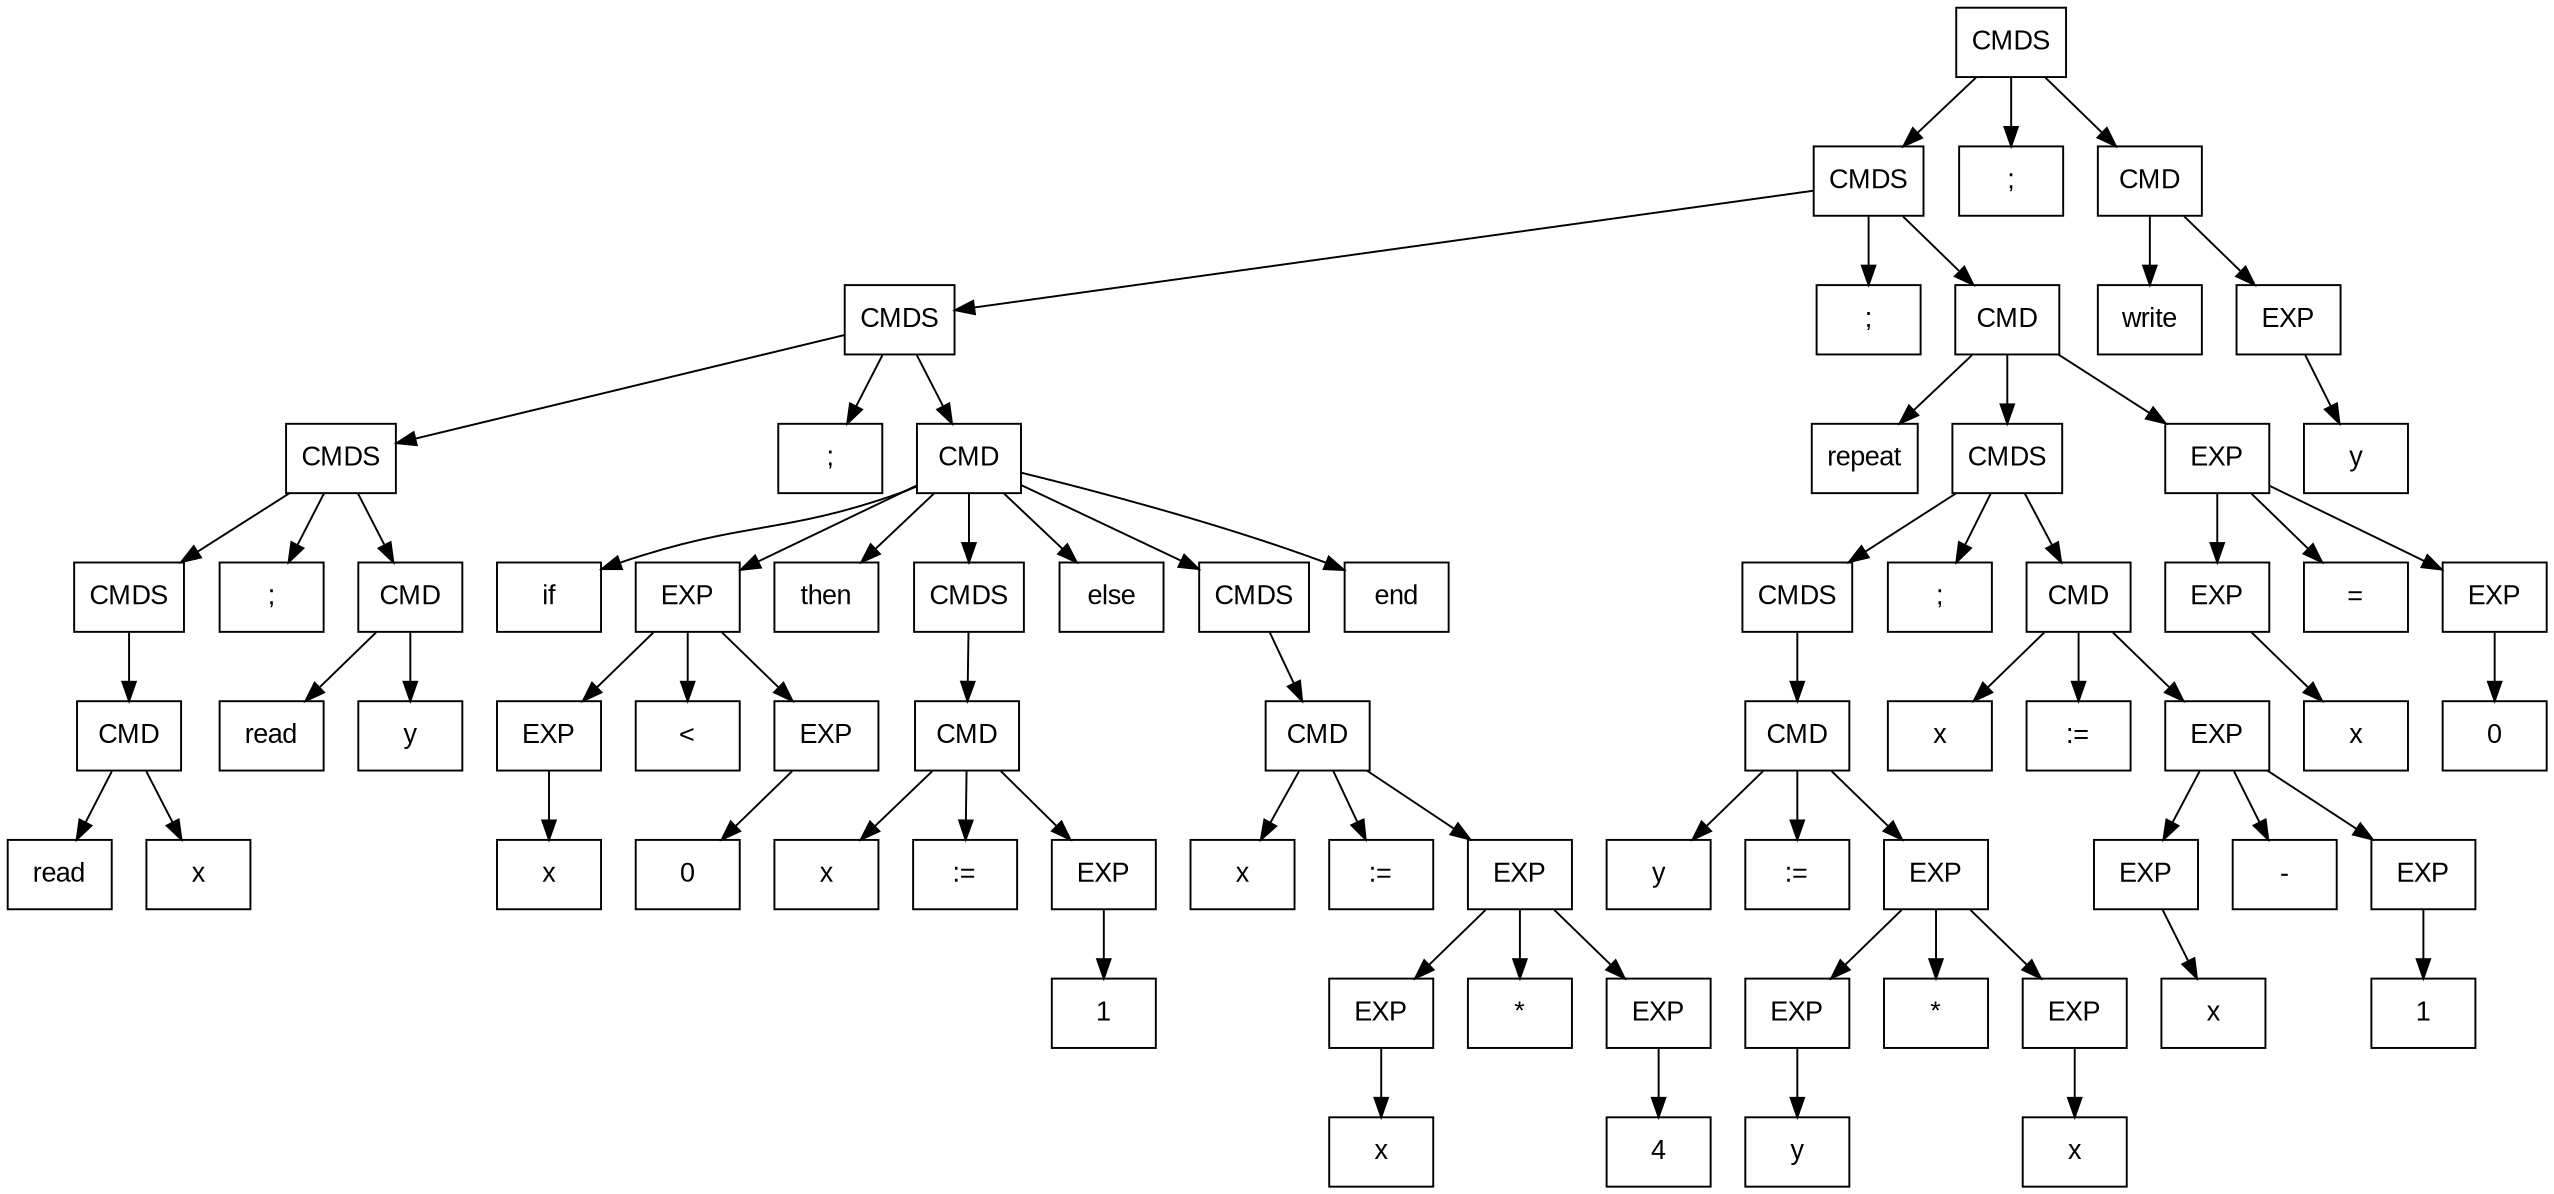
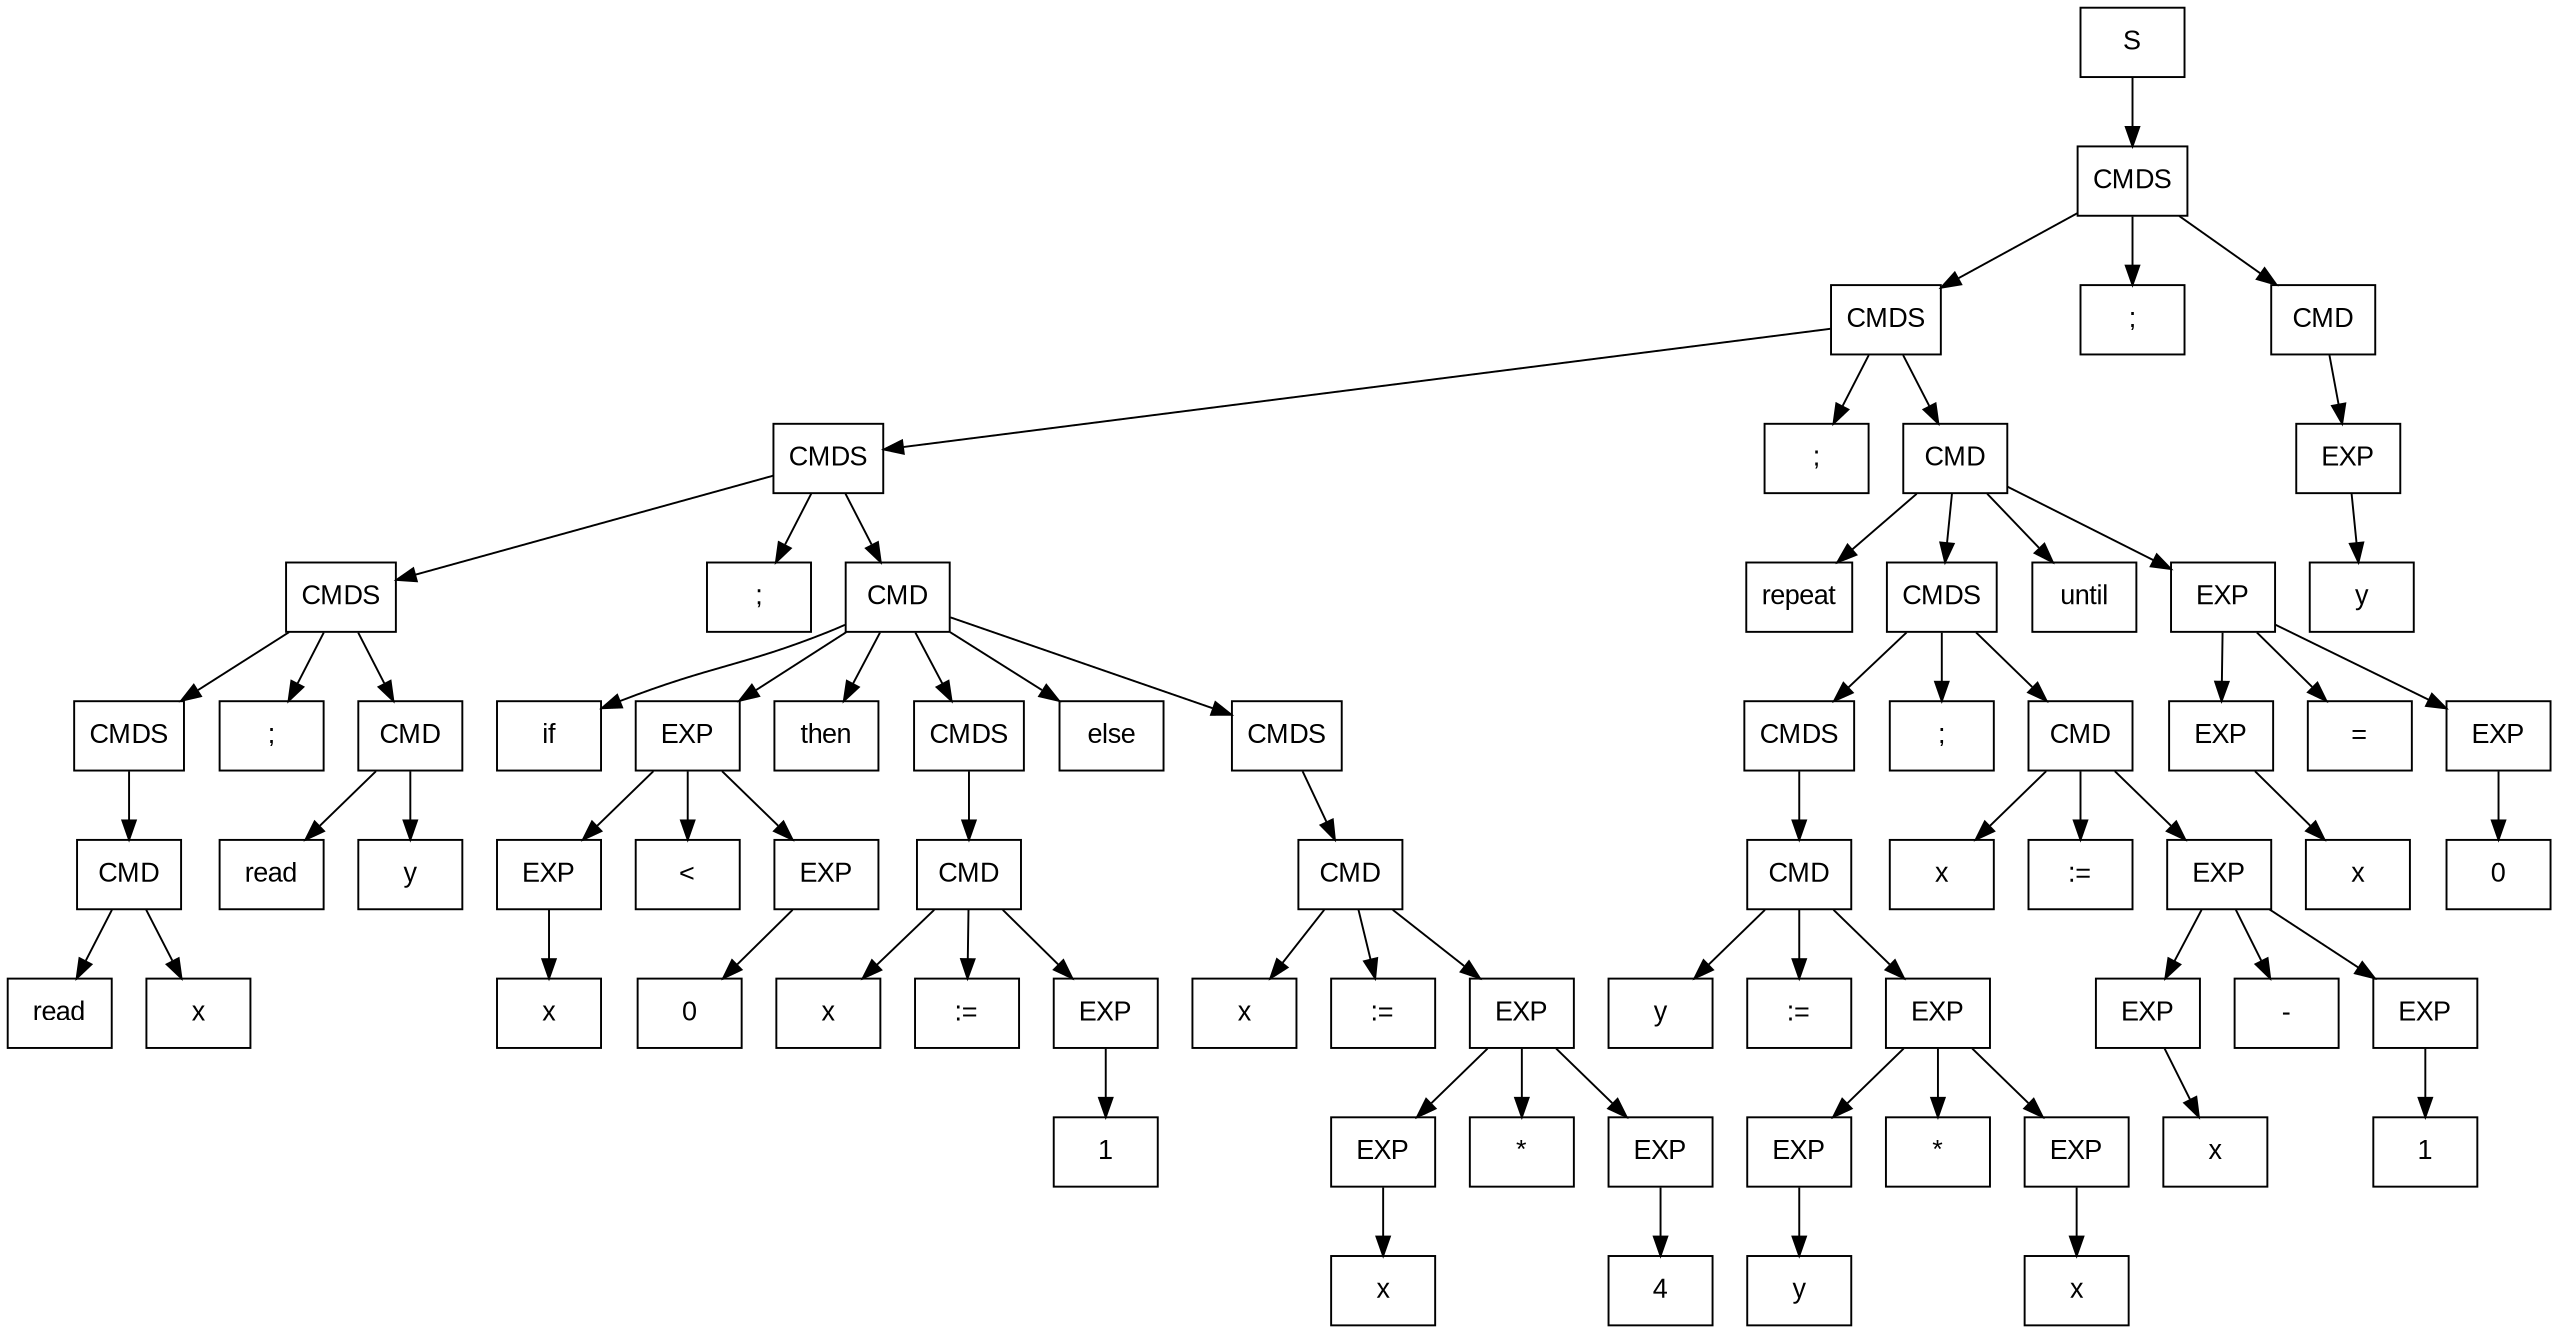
  digraph {
    fontname="Liberation Sans"
    node [fontname="Liberation Sans" shape=box]
    edge [fontname="Liberation Sans"]
+   n1 [label=S]
    n2 [label=CMDS]
    n3 [label=CMDS]
    n4 [label=";"]
    n5 [label=CMD]
    n6 [label=CMDS]
    n7 [label=";"]
    n8 [label=CMD]
-   n9 [label=write]
    n10 [label=EXP]
    n11 [label=CMDS]
    n12 [label=";"]
    n13 [label=CMD]
    n14 [label=repeat]
    n15 [label=CMDS]
+   n16 [label=until]
    n17 [label=EXP]
    n18 [label=CMDS]
    n19 [label=";"]
    n20 [label=CMD]
    n21 [label=if]
    n22 [label=EXP]
    n23 [label=then]
    n24 [label=CMDS]
    n25 [label=else]
    n26 [label=CMDS]
-   n27 [label=end]
    n28 [label=CMD]
    n29 [label=read]
    n30 [label=y]
    n31 [label=read]
    n32 [label=x]
    n33 [label=EXP]
    n34 [label="<"]
    n35 [label=EXP]
    n36 [label=CMD]
    n37 [label=CMD]
    n38 [label=x]
    n39 [label=0]
    n40 [label=x]
    n41 [label=":="]
    n42 [label=EXP]
    n43 [label=1]
    n44 [label=x]
    n45 [label=":="]
    n46 [label=EXP]
    n47 [label=EXP]
    n48 [label="*"]
    n49 [label=EXP]
    n50 [label=x]
    n51 [label=4]
    n52 [label=CMDS]
    n53 [label=";"]
    n54 [label=CMD]
    n55 [label=EXP]
    n56 [label="="]
    n57 [label=EXP]
    n58 [label=CMD]
    n59 [label=x]
    n60 [label=":="]
    n61 [label=EXP]
    n62 [label=y]
    n63 [label=":="]
    n64 [label=EXP]
    n65 [label=EXP]
    n66 [label="*"]
    n67 [label=EXP]
    n68 [label=y]
    n69 [label=x]
    n70 [label=EXP]
    n71 [label="-"]
    n72 [label=EXP]
    n73 [label=x]
    n74 [label=1]
    n75 [label=x]
    n76 [label=0]
    n77 [label=y]
+   n1 -> n2
    n2 -> n3
    n2 -> n4
    n2 -> n5
    n3 -> n6
    n3 -> n7
    n3 -> n8
-   n5 -> n9
    n5 -> n10
    n6 -> n11
    n6 -> n12
    n6 -> n13
    n8 -> n14
    n8 -> n15
+   n8 -> n16
    n8 -> n17
    n10 -> n77
    n11 -> n18
    n11 -> n19
    n11 -> n20
    n13 -> n21
    n13 -> n22
    n13 -> n23
    n13 -> n24
    n13 -> n25
    n13 -> n26
-   n13 -> n27
    n15 -> n52
    n15 -> n53
    n15 -> n54
    n17 -> n55
    n17 -> n56
    n17 -> n57
    n18 -> n28
    n20 -> n29
    n20 -> n30
    n22 -> n33
    n22 -> n34
    n22 -> n35
    n24 -> n36
    n26 -> n37
    n28 -> n31
    n28 -> n32
    n33 -> n38
    n35 -> n39
    n36 -> n40
    n36 -> n41
    n36 -> n42
    n37 -> n44
    n37 -> n45
    n37 -> n46
    n42 -> n43
    n46 -> n47
    n46 -> n48
    n46 -> n49
    n47 -> n50
    n49 -> n51
    n52 -> n58
    n54 -> n59
    n54 -> n60
    n54 -> n61
    n55 -> n75
    n57 -> n76
    n58 -> n62
    n58 -> n63
    n58 -> n64
    n61 -> n70
    n61 -> n71
    n61 -> n72
    n64 -> n65
    n64 -> n66
    n64 -> n67
    n65 -> n68
    n67 -> n69
    n70 -> n73
    n72 -> n74
  }
